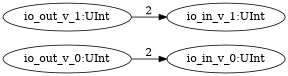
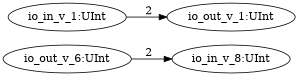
  digraph {
    rankdir=LR
-   n1 [label="io_out_v_0:UInt"]
-   n2 [label="io_in_v_0:UInt"]
+   n1 [label="io_out_v_6:UInt"]
+   n2 [label="io_in_v_8:UInt"]
    n3 [label="io_out_v_1:UInt"]
    n4 [label="io_in_v_1:UInt"]
    n1 -> n2 [label=2]
-   n3 -> n4 [label=2]
+   n4 -> n3 [label=2]
  }
